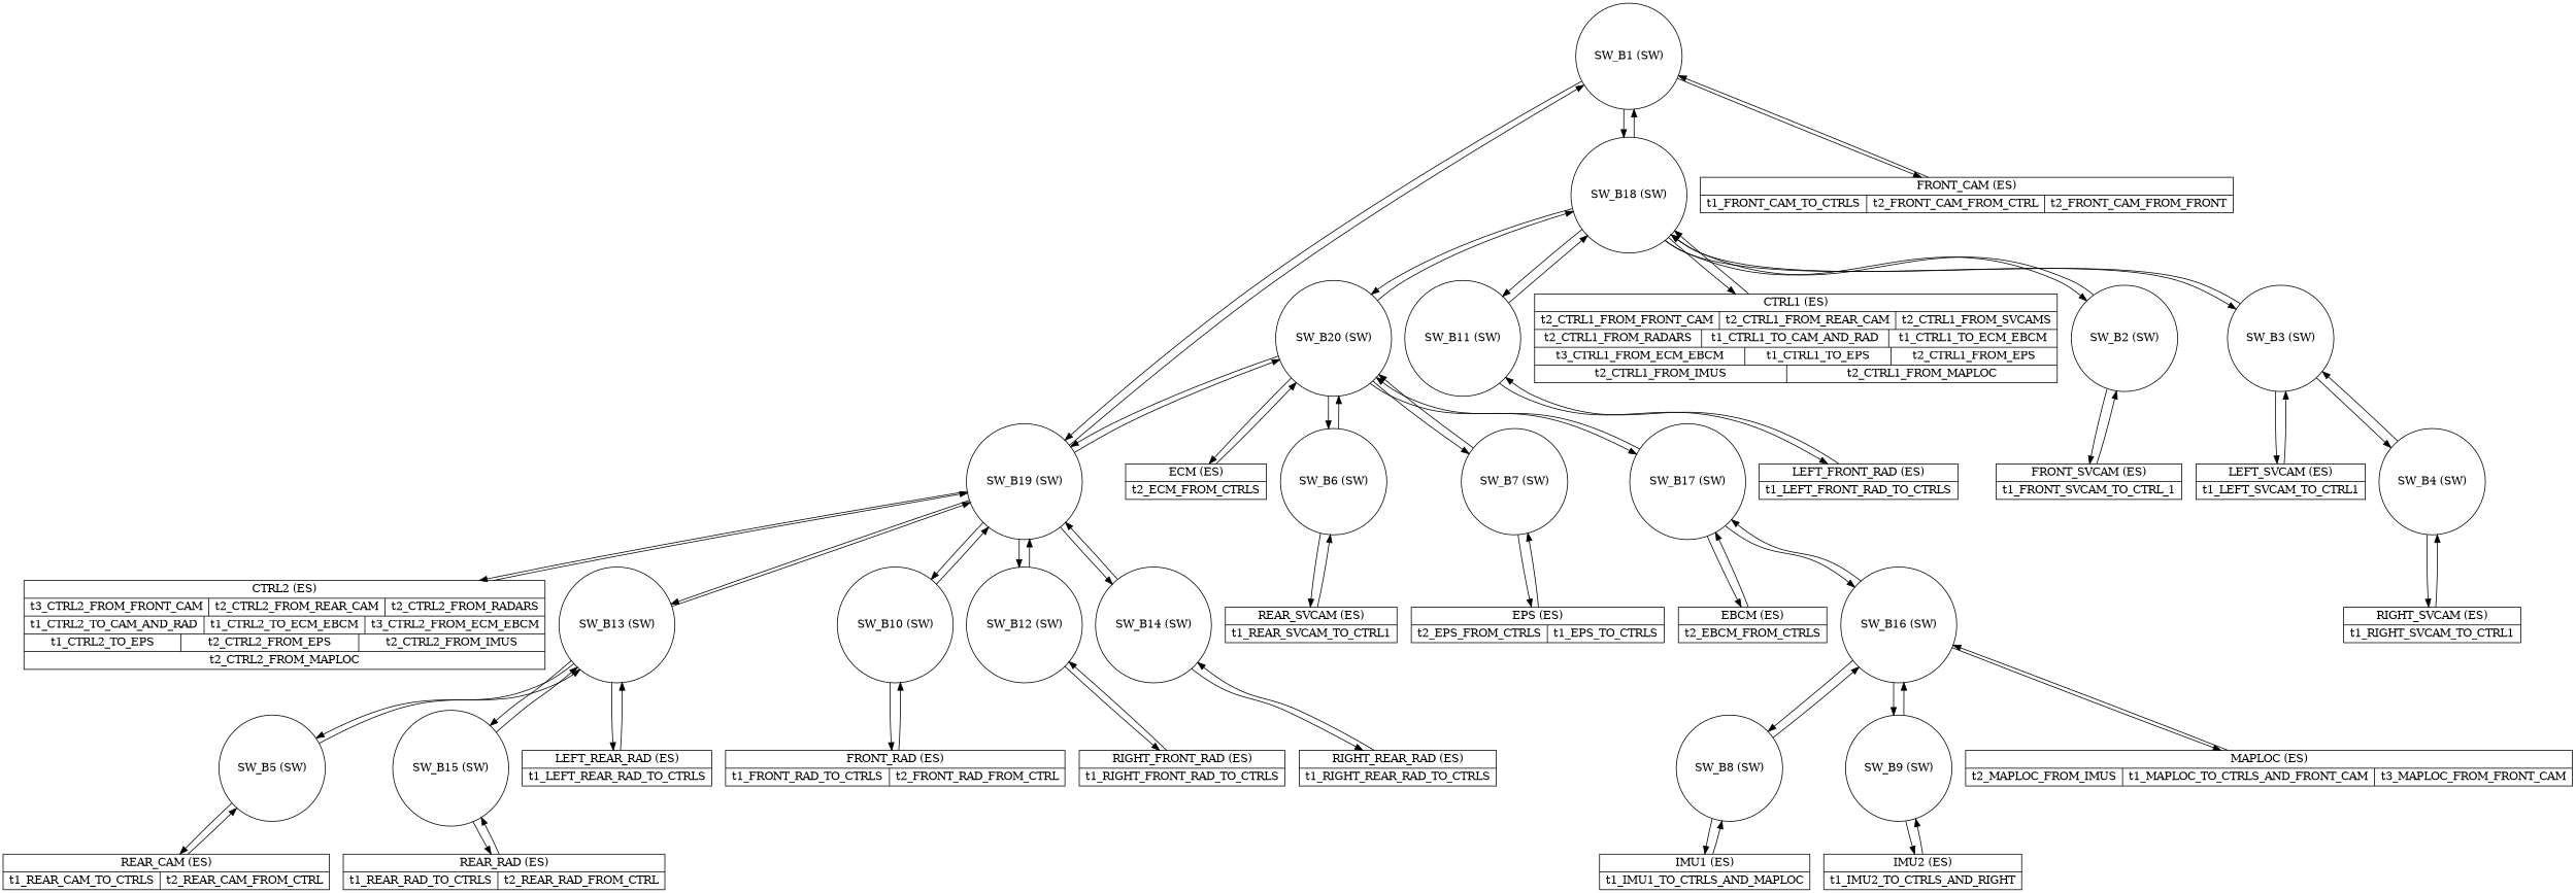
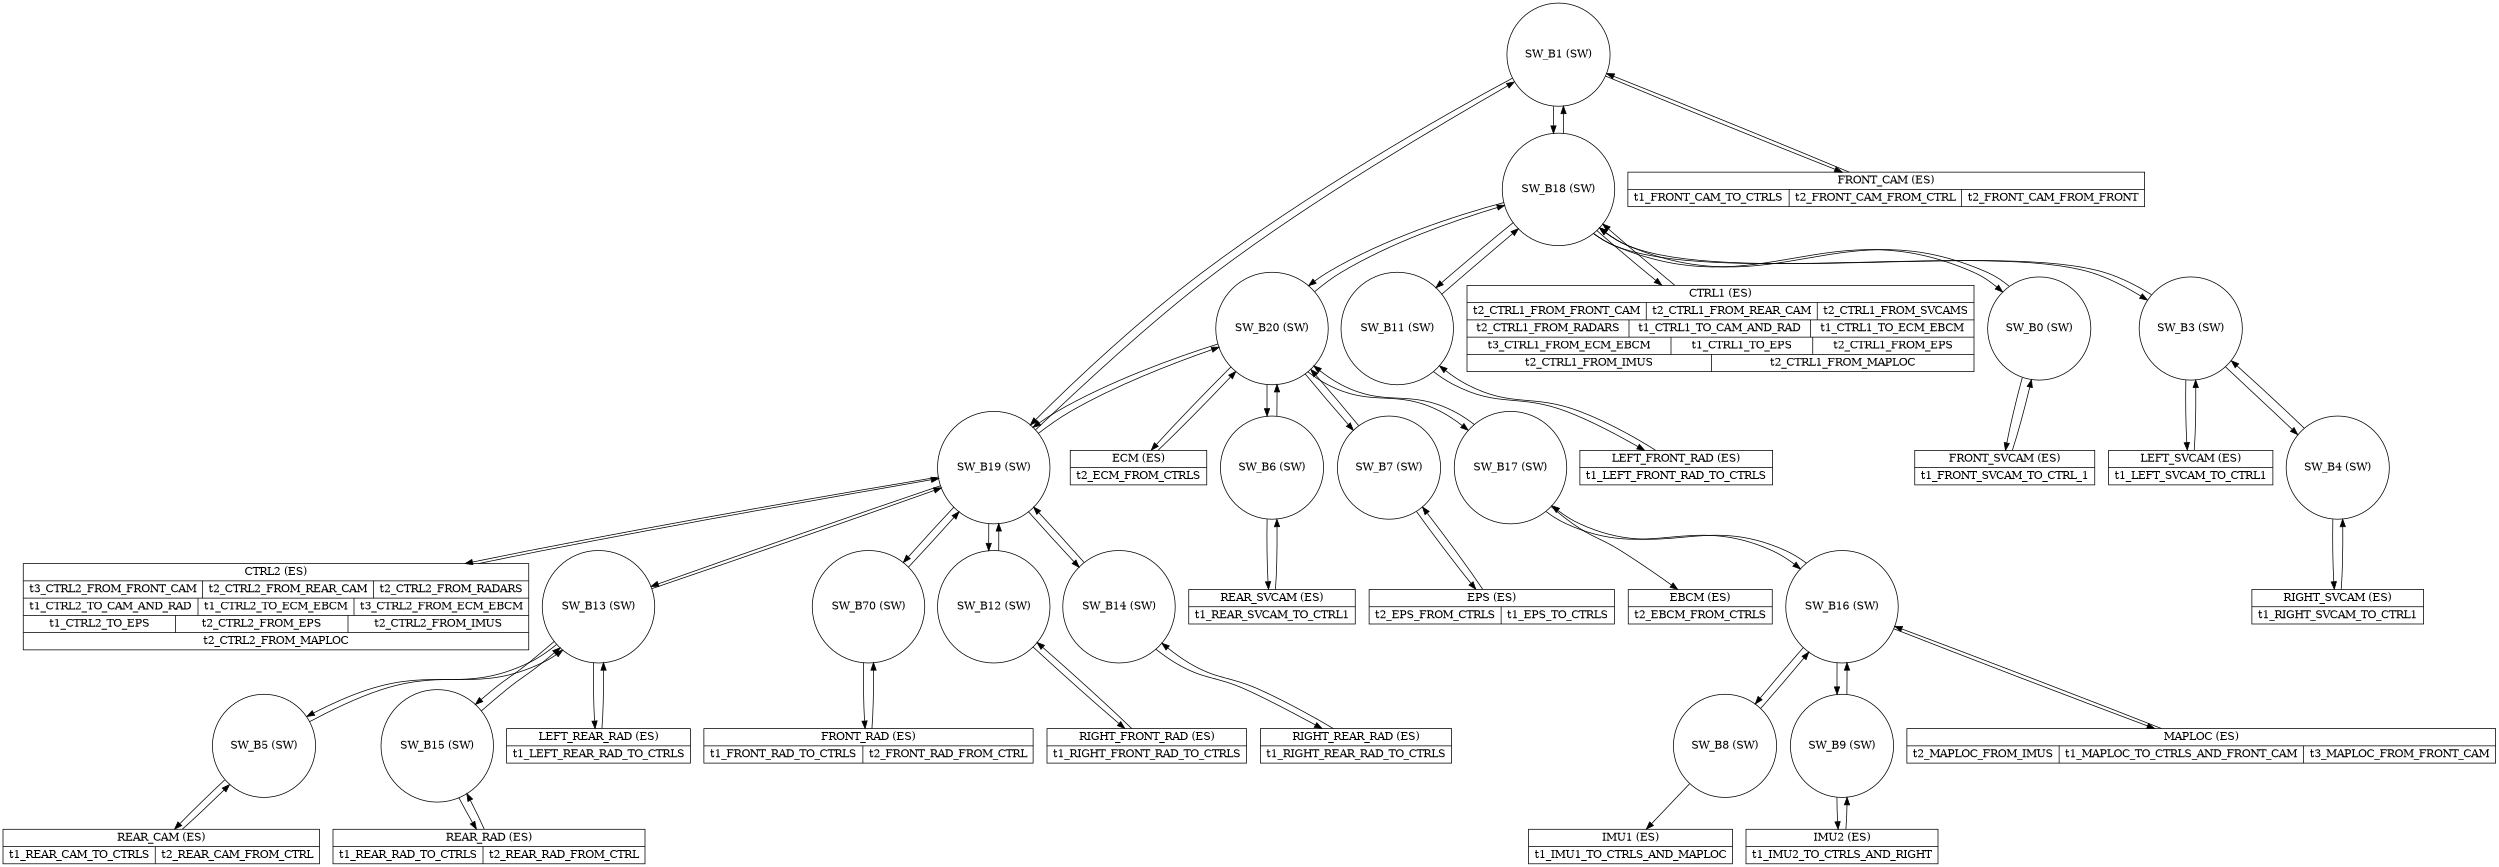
  digraph {
    node [shape=circle]
    n1 [label="SW_B1 (SW)"]
    n2 [label="SW_B18 (SW)"]
    n3 [label="SW_B19 (SW)"]
    n4 [label="{FRONT_CAM (ES)|{t1_FRONT_CAM_TO_CTRLS|t2_FRONT_CAM_FROM_CTRL|t2_FRONT_CAM_FROM_FRONT}}" shape=record]
-   n5 [label="SW_B2 (SW)"]
+   n5 [label="SW_B0 (SW)"]
    n6 [label="SW_B3 (SW)"]
    n7 [label="SW_B20 (SW)"]
    n8 [label="SW_B11 (SW)"]
    n9 [label="{CTRL1 (ES)|{t2_CTRL1_FROM_FRONT_CAM|t2_CTRL1_FROM_REAR_CAM|t2_CTRL1_FROM_SVCAMS}|{t2_CTRL1_FROM_RADARS|t1_CTRL1_TO_CAM_AND_RAD|t1_CTRL1_TO_ECM_EBCM}|{t3_CTRL1_FROM_ECM_EBCM|t1_CTRL1_TO_EPS|t2_CTRL1_FROM_EPS}|{t2_CTRL1_FROM_IMUS|t2_CTRL1_FROM_MAPLOC}}" shape=record]
    n10 [label="SW_B13 (SW)"]
-   n11 [label="SW_B10 (SW)"]
+   n11 [label="SW_B70 (SW)"]
    n12 [label="SW_B12 (SW)"]
    n13 [label="SW_B14 (SW)"]
    n14 [label="{CTRL2 (ES)|{t3_CTRL2_FROM_FRONT_CAM|t2_CTRL2_FROM_REAR_CAM|t2_CTRL2_FROM_RADARS}|{t1_CTRL2_TO_CAM_AND_RAD|t1_CTRL2_TO_ECM_EBCM|t3_CTRL2_FROM_ECM_EBCM}|{t1_CTRL2_TO_EPS|t2_CTRL2_FROM_EPS|t2_CTRL2_FROM_IMUS}|{t2_CTRL2_FROM_MAPLOC}}" shape=record]
    n15 [label="{FRONT_SVCAM (ES)|{t1_FRONT_SVCAM_TO_CTRL_1}}" shape=record]
    n16 [label="SW_B4 (SW)"]
    n17 [label="{LEFT_SVCAM (ES)|{t1_LEFT_SVCAM_TO_CTRL1}}" shape=record]
    n18 [label="{RIGHT_SVCAM (ES)|{t1_RIGHT_SVCAM_TO_CTRL1}}" shape=record]
    n19 [label="SW_B5 (SW)"]
    n20 [label="{REAR_CAM (ES)|{t1_REAR_CAM_TO_CTRLS|t2_REAR_CAM_FROM_CTRL}}" shape=record]
    n21 [label="SW_B15 (SW)"]
    n22 [label="{LEFT_REAR_RAD (ES)|{t1_LEFT_REAR_RAD_TO_CTRLS}}" shape=record]
    n23 [label="SW_B6 (SW)"]
    n24 [label="{REAR_SVCAM (ES)|{t1_REAR_SVCAM_TO_CTRL1}}" shape=record]
    n25 [label="SW_B7 (SW)"]
    n26 [label="SW_B17 (SW)"]
    n27 [label="{ECM (ES)|{t2_ECM_FROM_CTRLS}}" shape=record]
    n28 [label="{EPS (ES)|{t2_EPS_FROM_CTRLS|t1_EPS_TO_CTRLS}}" shape=record]
    n29 [label="SW_B8 (SW)"]
    n30 [label="SW_B16 (SW)"]
    n31 [label="{IMU1 (ES)|{t1_IMU1_TO_CTRLS_AND_MAPLOC}}" shape=record]
    n32 [label="SW_B9 (SW)"]
    n33 [label="{MAPLOC (ES)|{t2_MAPLOC_FROM_IMUS|t1_MAPLOC_TO_CTRLS_AND_FRONT_CAM|t3_MAPLOC_FROM_FRONT_CAM}}" shape=record]
    n34 [label="{IMU2 (ES)|{t1_IMU2_TO_CTRLS_AND_RIGHT}}" shape=record]
    n35 [label="{FRONT_RAD (ES)|{t1_FRONT_RAD_TO_CTRLS|t2_FRONT_RAD_FROM_CTRL}}" shape=record]
    n36 [label="{LEFT_FRONT_RAD (ES)|{t1_LEFT_FRONT_RAD_TO_CTRLS}}" shape=record]
    n37 [label="{RIGHT_FRONT_RAD (ES)|{t1_RIGHT_FRONT_RAD_TO_CTRLS}}" shape=record]
    n38 [label="{REAR_RAD (ES)|{t1_REAR_RAD_TO_CTRLS|t2_REAR_RAD_FROM_CTRL}}" shape=record]
    n39 [label="{RIGHT_REAR_RAD (ES)|{t1_RIGHT_REAR_RAD_TO_CTRLS}}" shape=record]
    n40 [label="{EBCM (ES)|{t2_EBCM_FROM_CTRLS}}" shape=record]
    n1 -> n2
    n1 -> n3
    n1 -> n4
    n2 -> n1
    n2 -> n5
    n2 -> n6
    n2 -> n7
    n2 -> n8
    n2 -> n9
    n3 -> n1
    n3 -> n7
    n3 -> n10
    n3 -> n11
    n3 -> n12
    n3 -> n13
    n3 -> n14
    n4 -> n1
    n5 -> n2
    n5 -> n15
    n6 -> n2
    n6 -> n16
    n6 -> n17
    n7 -> n2
    n7 -> n3
    n7 -> n23
    n7 -> n25
    n7 -> n26
    n7 -> n27
    n8 -> n2
    n8 -> n36
    n9 -> n2
    n10 -> n3
    n10 -> n19
    n10 -> n21
    n10 -> n22
    n11 -> n3
    n11 -> n35
    n12 -> n3
    n12 -> n37
    n13 -> n3
    n13 -> n39
    n14 -> n3
    n15 -> n5
    n16 -> n6
    n16 -> n18
    n17 -> n6
    n18 -> n16
    n19 -> n10
    n19 -> n20
    n20 -> n19
    n21 -> n10
    n21 -> n38
    n22 -> n10
    n23 -> n7
    n23 -> n24
    n24 -> n23
    n25 -> n7
    n25 -> n28
    n26 -> n7
    n26 -> n30
    n26 -> n40
    n27 -> n7
    n28 -> n25
    n29 -> n30
    n29 -> n31
    n30 -> n26
    n30 -> n29
    n30 -> n32
    n30 -> n33
-   n31 -> n29
    n32 -> n30
    n32 -> n34
    n33 -> n30
    n34 -> n32
    n35 -> n11
    n36 -> n8
    n37 -> n12
    n38 -> n21
    n39 -> n13
-   n40 -> n26
  }
